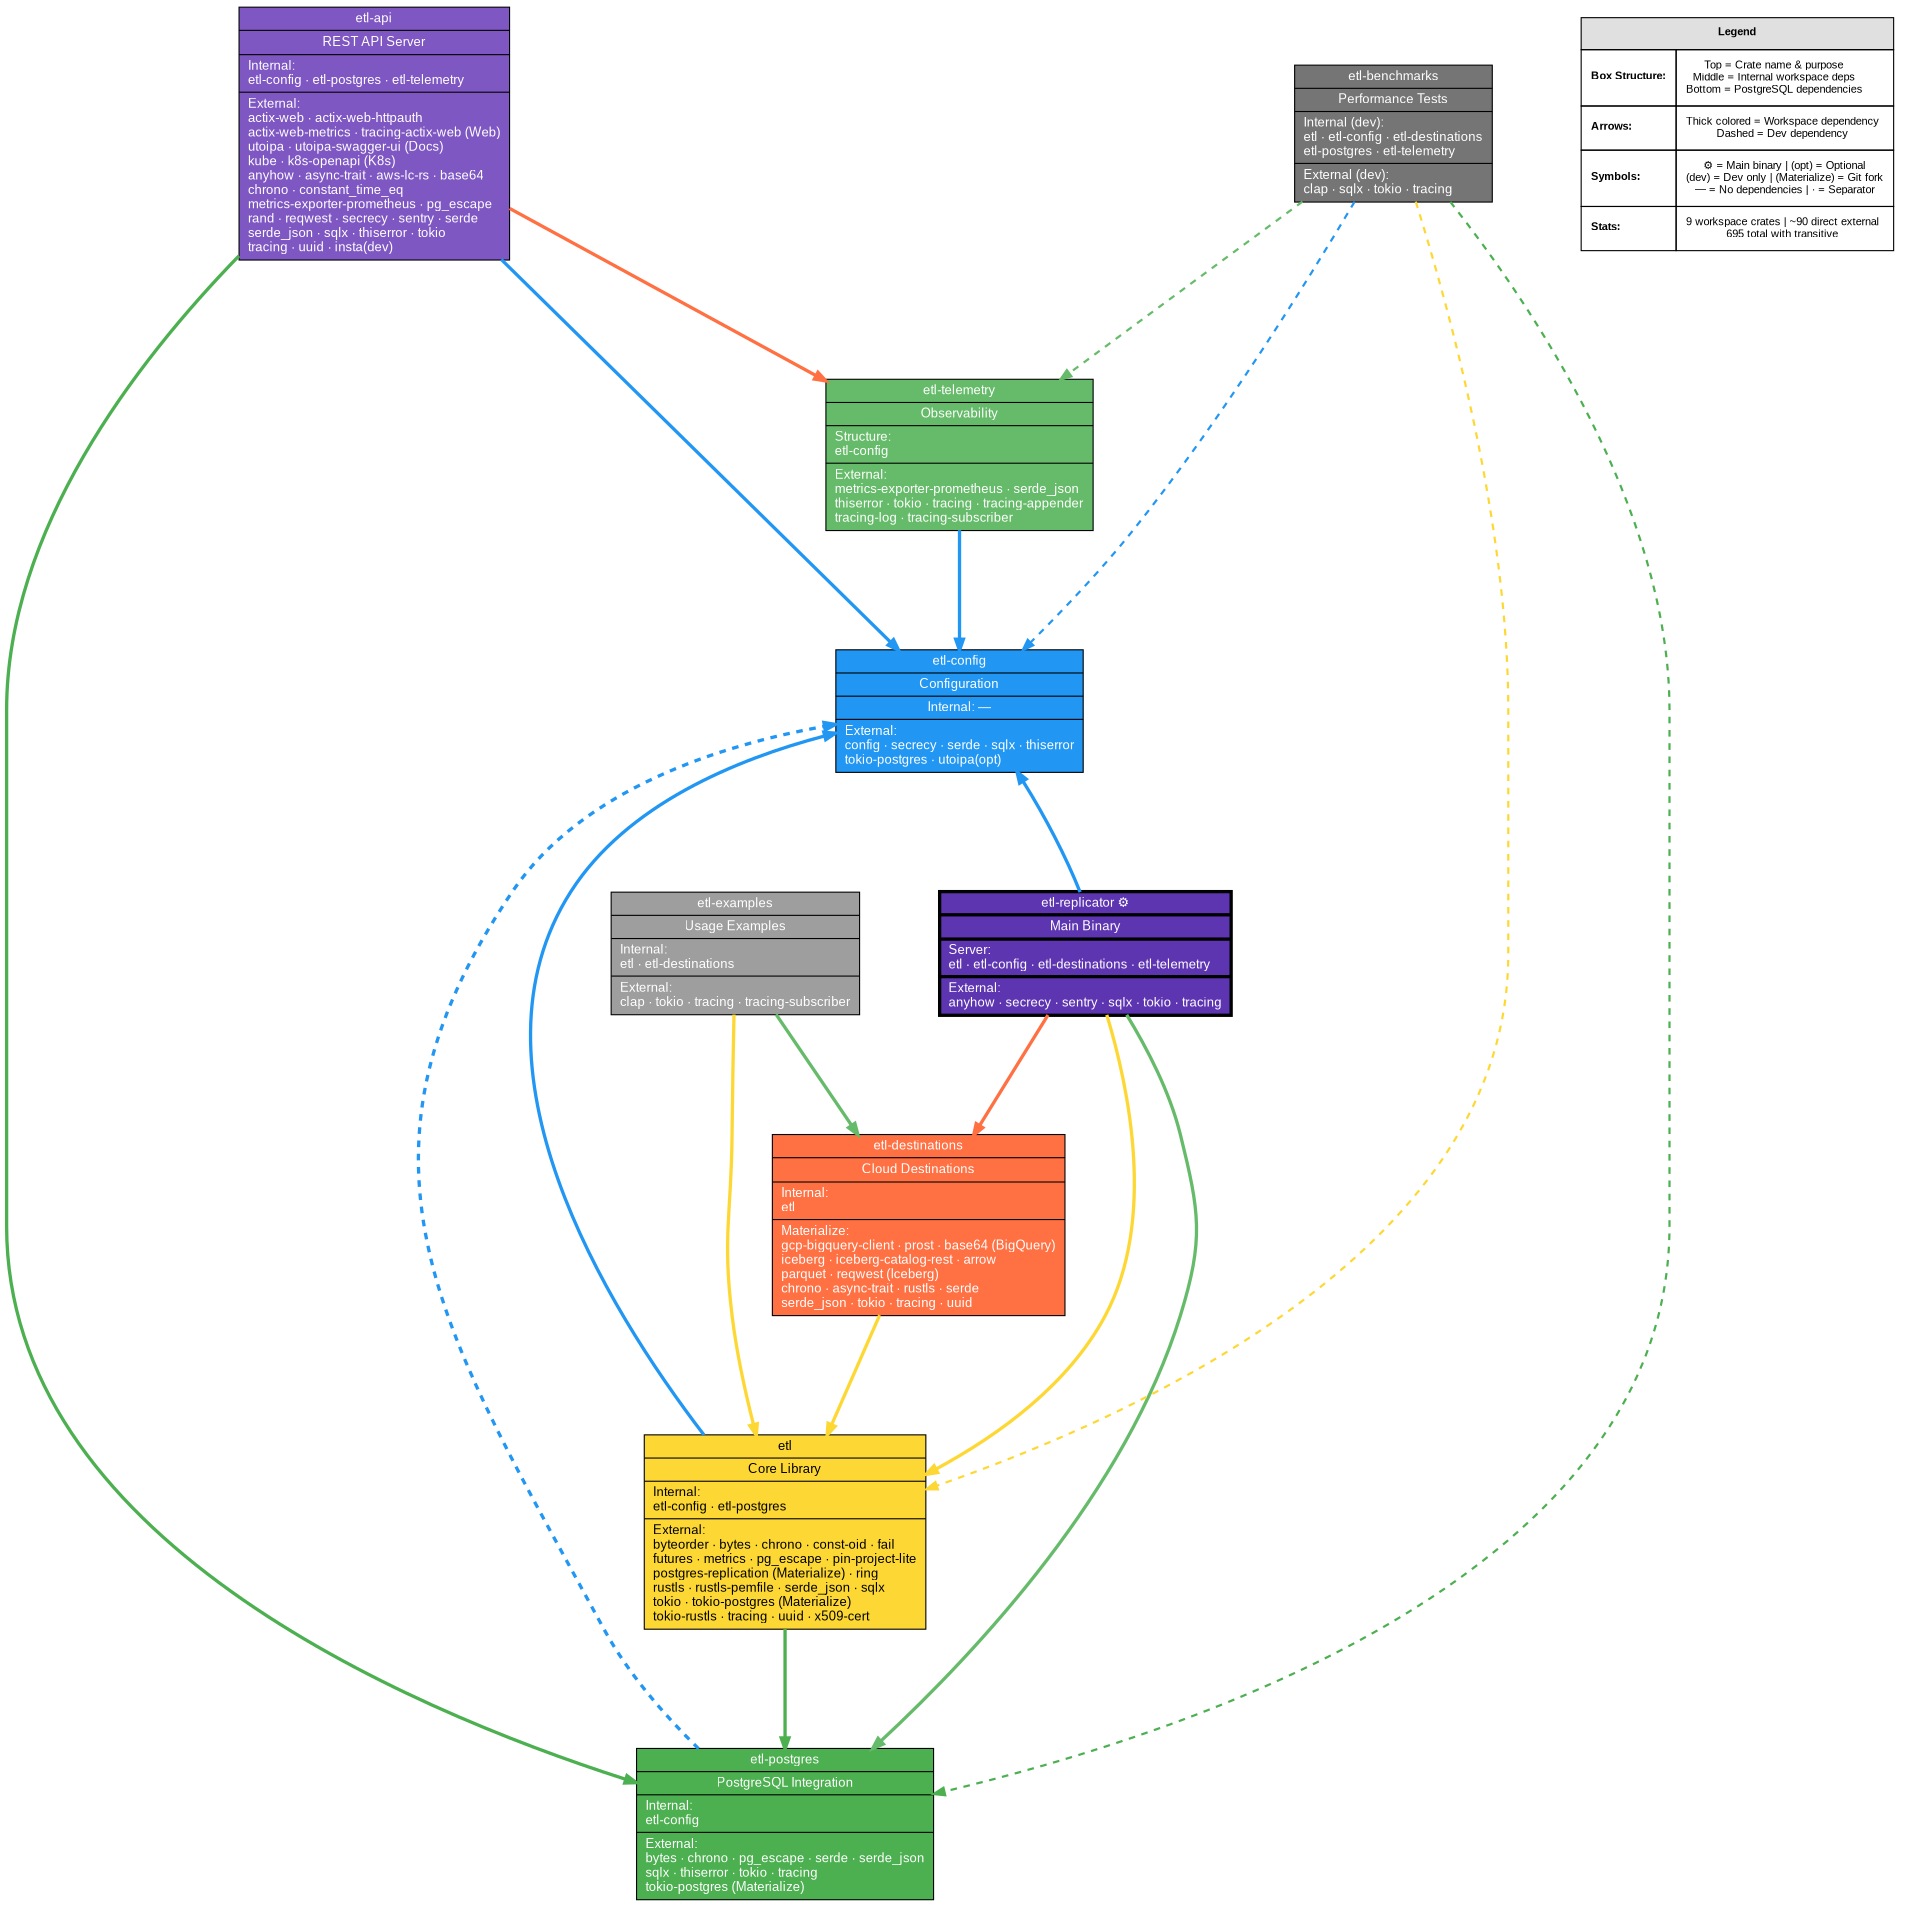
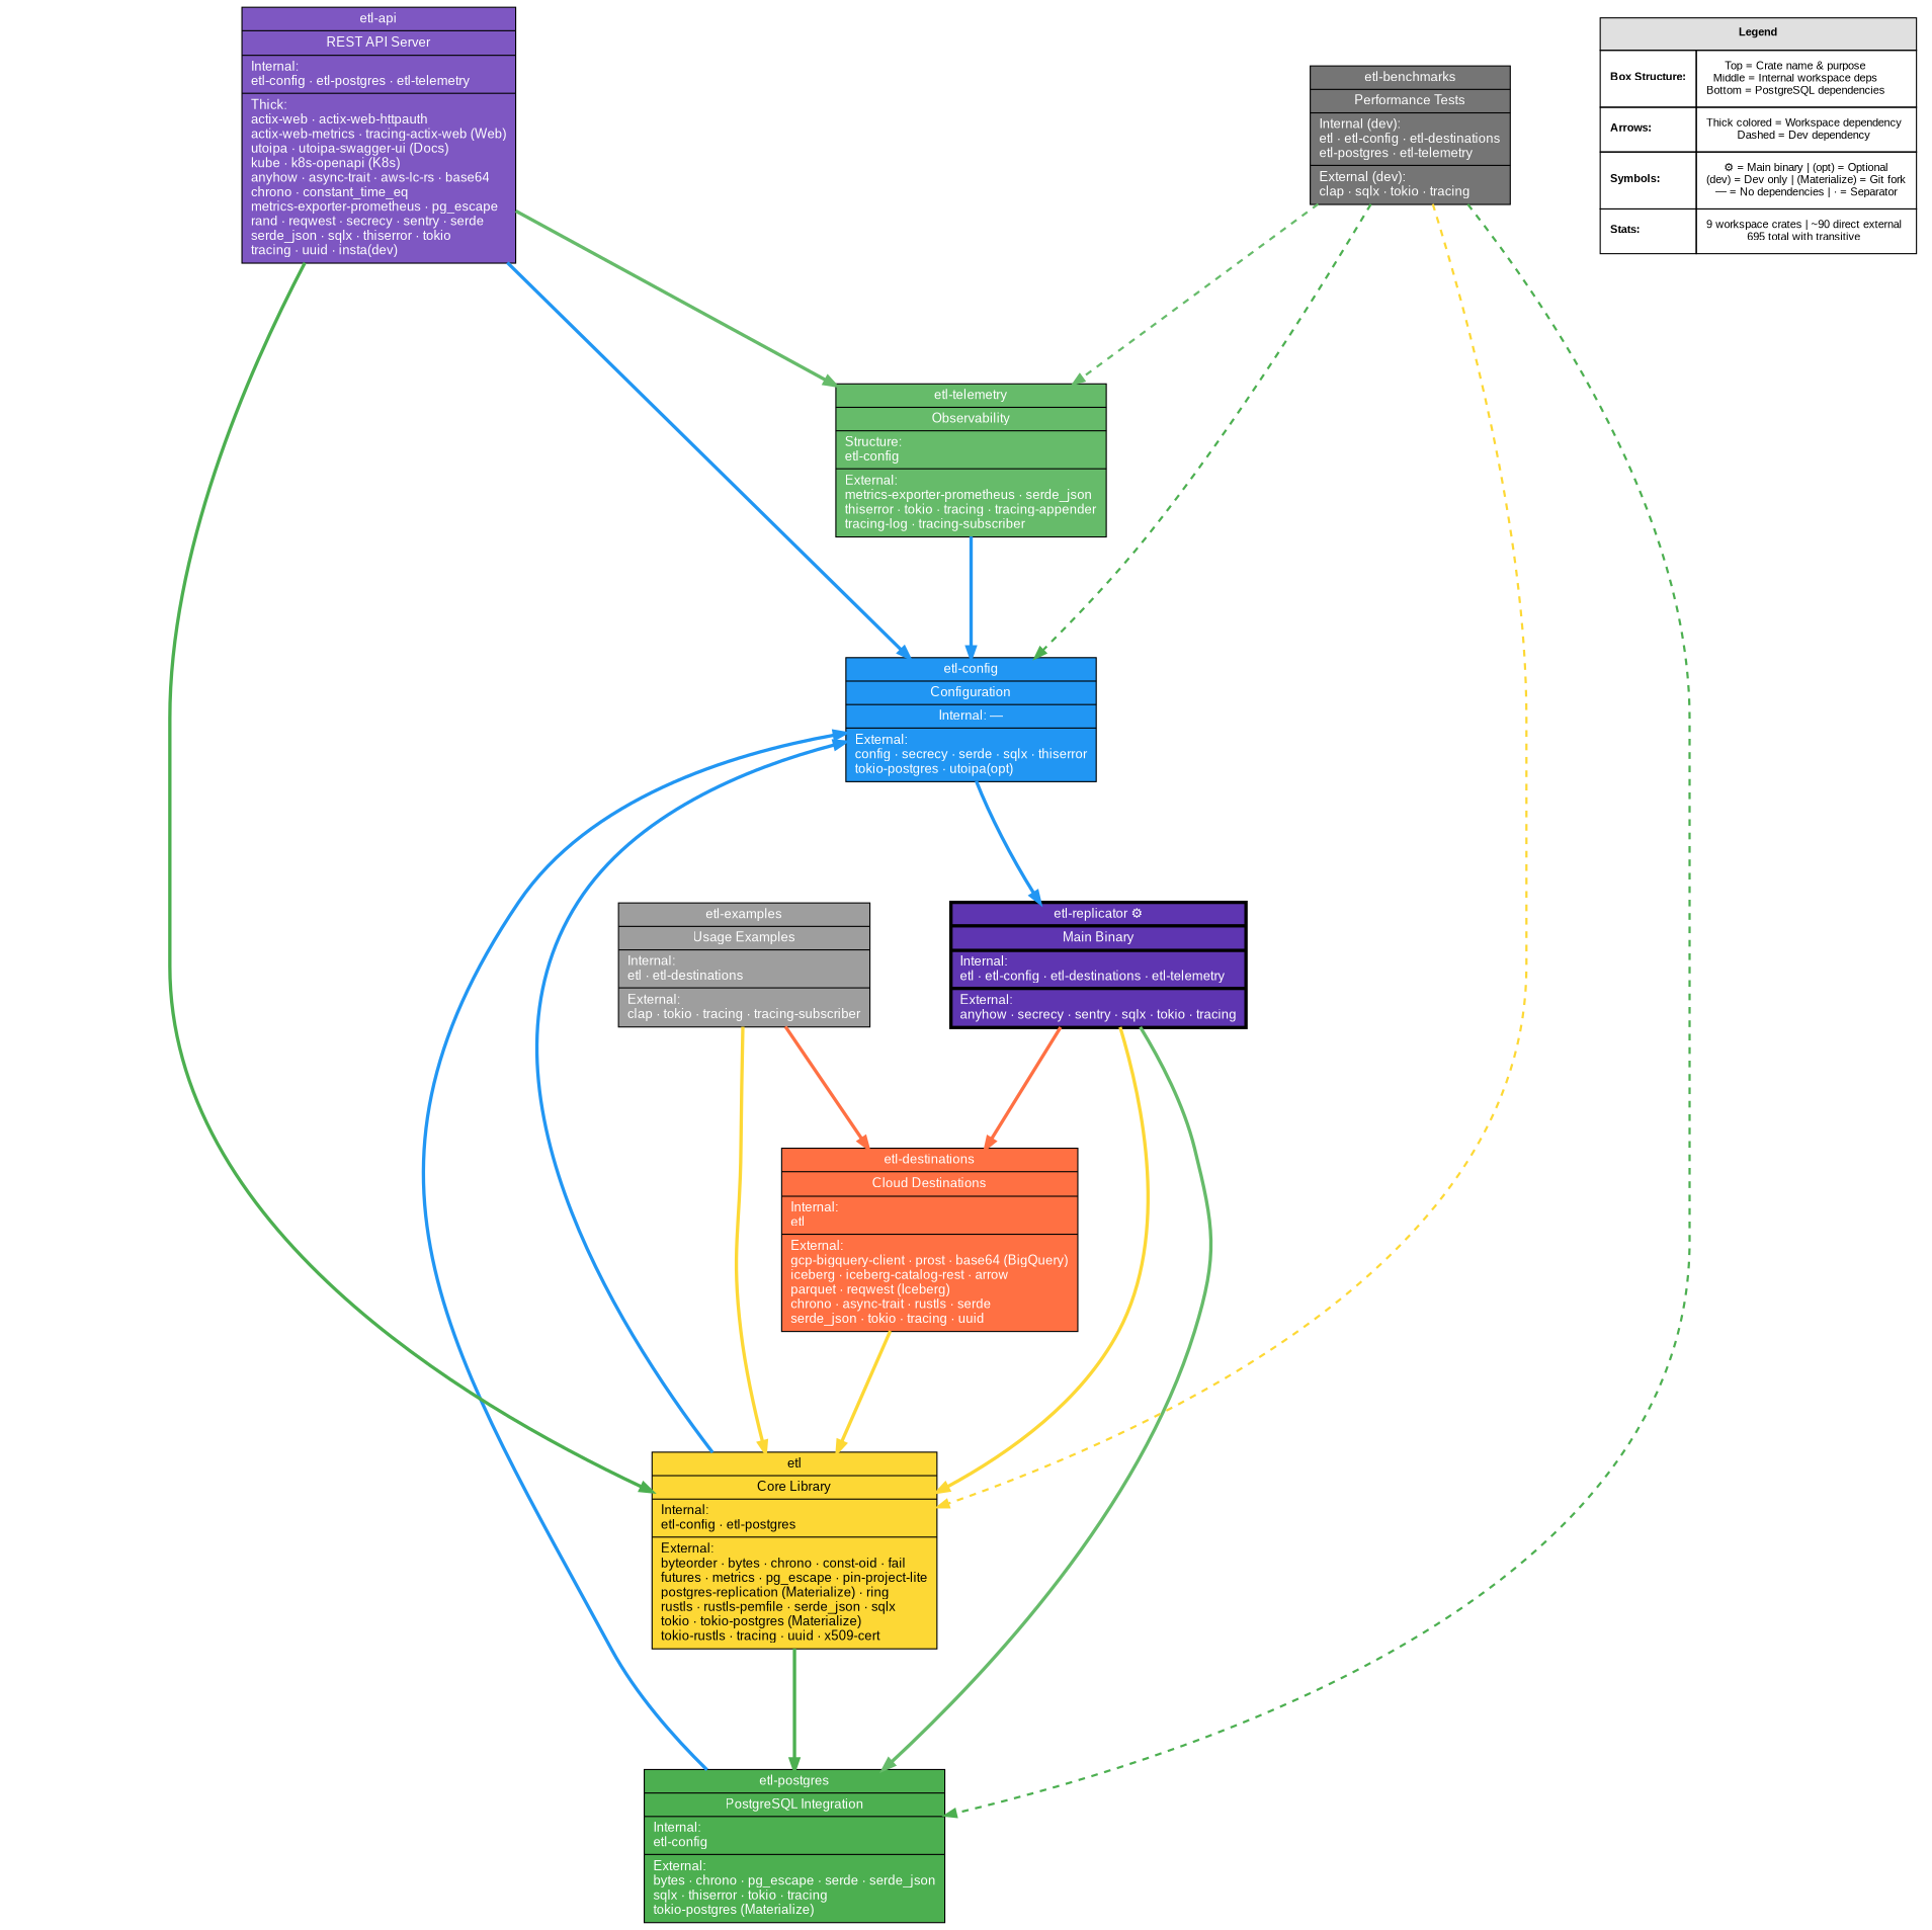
  digraph {
    nodesep=1.0
    rankdir=TB
    ranksep=1.5
    splines=true
    node [fontcolor=white fontname=Arial fontsize=12 shape=record style=filled]
    edge [color="#2196f3" fontsize=9 penwidth=3]
    n1 [fillcolor="#2196f3" label="{etl-config | Configuration|Internal: —|External:\lconfig · secrecy · serde · sqlx · thiserror\ltokio-postgres · utoipa(opt)\l}"]
    n2 [fillcolor="#4caf50" label="{etl-postgres | PostgreSQL Integration|Internal:\letl-config\l|External:\lbytes · chrono · pg_escape · serde · serde_json\lsqlx · thiserror · tokio · tracing\ltokio-postgres (Materialize)\l}"]
    n3 [fillcolor="#66bb6a" label="{etl-telemetry | Observability|Structure:\letl-config\l|External:\lmetrics-exporter-prometheus · serde_json\lthiserror · tokio · tracing · tracing-appender\ltracing-log · tracing-subscriber\l}"]
    n4 [fillcolor="#fdd835" label="{etl | Core Library|Internal:\letl-config · etl-postgres\l|External:\lbyteorder · bytes · chrono · const-oid · fail\lfutures · metrics · pg_escape · pin-project-lite\lpostgres-replication (Materialize) · ring\lrustls · rustls-pemfile · serde_json · sqlx\ltokio · tokio-postgres (Materialize)\ltokio-rustls · tracing · uuid · x509-cert\l}" fontcolor=""]
-   n5 [fillcolor="#ff7043" label="{etl-destinations | Cloud Destinations|Internal:\letl\l|Materialize:\lgcp-bigquery-client · prost · base64 (BigQuery)\liceberg · iceberg-catalog-rest · arrow\lparquet · reqwest (Iceberg)\lchrono · async-trait · rustls · serde\lserde_json · tokio · tracing · uuid\l}"]
-   n6 [fillcolor="#7e57c2" label="{etl-api | REST API Server|Internal:\letl-config · etl-postgres · etl-telemetry\l|External:\lactix-web · actix-web-httpauth\lactix-web-metrics · tracing-actix-web (Web)\lutoipa · utoipa-swagger-ui (Docs)\lkube · k8s-openapi (K8s)\lanyhow · async-trait · aws-lc-rs · base64\lchrono · constant_time_eq\lmetrics-exporter-prometheus · pg_escape\lrand · reqwest · secrecy · sentry · serde\lserde_json · sqlx · thiserror · tokio\ltracing · uuid · insta(dev)\l}"]
-   n7 [fillcolor="#5e35b1" label="{etl-replicator ⚙ | Main Binary|Server:\letl · etl-config · etl-destinations · etl-telemetry\l|External:\lanyhow · secrecy · sentry · sqlx · tokio · tracing\l}" penwidth=3]
+   n5 [fillcolor="#ff7043" label="{etl-destinations | Cloud Destinations|Internal:\letl\l|External:\lgcp-bigquery-client · prost · base64 (BigQuery)\liceberg · iceberg-catalog-rest · arrow\lparquet · reqwest (Iceberg)\lchrono · async-trait · rustls · serde\lserde_json · tokio · tracing · uuid\l}"]
+   n6 [fillcolor="#7e57c2" label="{etl-api | REST API Server|Internal:\letl-config · etl-postgres · etl-telemetry\l|Thick:\lactix-web · actix-web-httpauth\lactix-web-metrics · tracing-actix-web (Web)\lutoipa · utoipa-swagger-ui (Docs)\lkube · k8s-openapi (K8s)\lanyhow · async-trait · aws-lc-rs · base64\lchrono · constant_time_eq\lmetrics-exporter-prometheus · pg_escape\lrand · reqwest · secrecy · sentry · serde\lserde_json · sqlx · thiserror · tokio\ltracing · uuid · insta(dev)\l}"]
+   n7 [fillcolor="#5e35b1" label="{etl-replicator ⚙ | Main Binary|Internal:\letl · etl-config · etl-destinations · etl-telemetry\l|External:\lanyhow · secrecy · sentry · sqlx · tokio · tracing\l}" penwidth=3]
    n8 [fillcolor="#9e9e9e" label="{etl-examples | Usage Examples|Internal:\letl · etl-destinations\l|External:\lclap · tokio · tracing · tracing-subscriber\l}"]
    n9 [fillcolor="#757575" label="{etl-benchmarks | Performance Tests|Internal (dev):\letl · etl-config · etl-destinations\letl-postgres · etl-telemetry\l|External (dev):\lclap · sqlx · tokio · tracing\l}"]
    n10 [fontsize=10 label=<             <table border="0" cellborder="1" cellspacing="0" cellpadding="8">                 <tr>                     <td colspan="2" bgcolor="#e0e0e0"><b>Legend</b></td>                 </tr>                 <tr>                     <td align="left"><b>Box Structure:</b></td>                     <td align="left">Top = Crate name &amp; purpose<br/>Middle = Internal workspace deps<br/>Bottom = PostgreSQL dependencies</td>                 </tr>                 <tr>                     <td align="left"><b>Arrows:</b></td>                     <td align="left">Thick colored = Workspace dependency<br/>Dashed = Dev dependency</td>                 </tr>                 <tr>                     <td align="left"><b>Symbols:</b></td>                     <td align="left">⚙ = Main binary | (opt) = Optional<br/>(dev) = Dev only | (Materialize) = Git fork<br/>— = No dependencies | · = Separator</td>                 </tr>                 <tr>                     <td align="left"><b>Stats:</b></td>                     <td align="left">9 workspace crates | ~90 direct external<br/>695 total with transitive</td>                 </tr>             </table>         > shape=plaintext fontcolor="" style=""]
-   n2 -> n1 [style=dashed]
+   n2 -> n1
    n3 -> n1
    n4 -> n1
    n4 -> n2 [color="#4caf50"]
    n5 -> n4 [color="#fdd835"]
    n6 -> n1
-   n6 -> n2 [color="#4caf50"]
-   n6 -> n3 [color="#ff7043"]
-   n7 -> n1
+   n6 -> n4 [color="#4caf50"]
+   n6 -> n3 [color="#66bb6a"]
+   n1 -> n7
    n7 -> n2 [color="#66bb6a"]
    n7 -> n4 [color="#fdd835"]
    n7 -> n5 [color="#ff7043"]
    n8 -> n4 [color="#fdd835"]
-   n8 -> n5 [color="#66bb6a"]
-   n9 -> n1 [penwidth=2 style=dashed]
+   n8 -> n5 [color="#ff7043"]
+   n9 -> n1 [color="#4caf50" penwidth=2 style=dashed]
    n9 -> n2 [color="#4caf50" penwidth=2 style=dashed]
    n9 -> n3 [color="#66bb6a" penwidth=2 style=dashed]
    n9 -> n4 [color="#fdd835" penwidth=2 style=dashed]
  }
